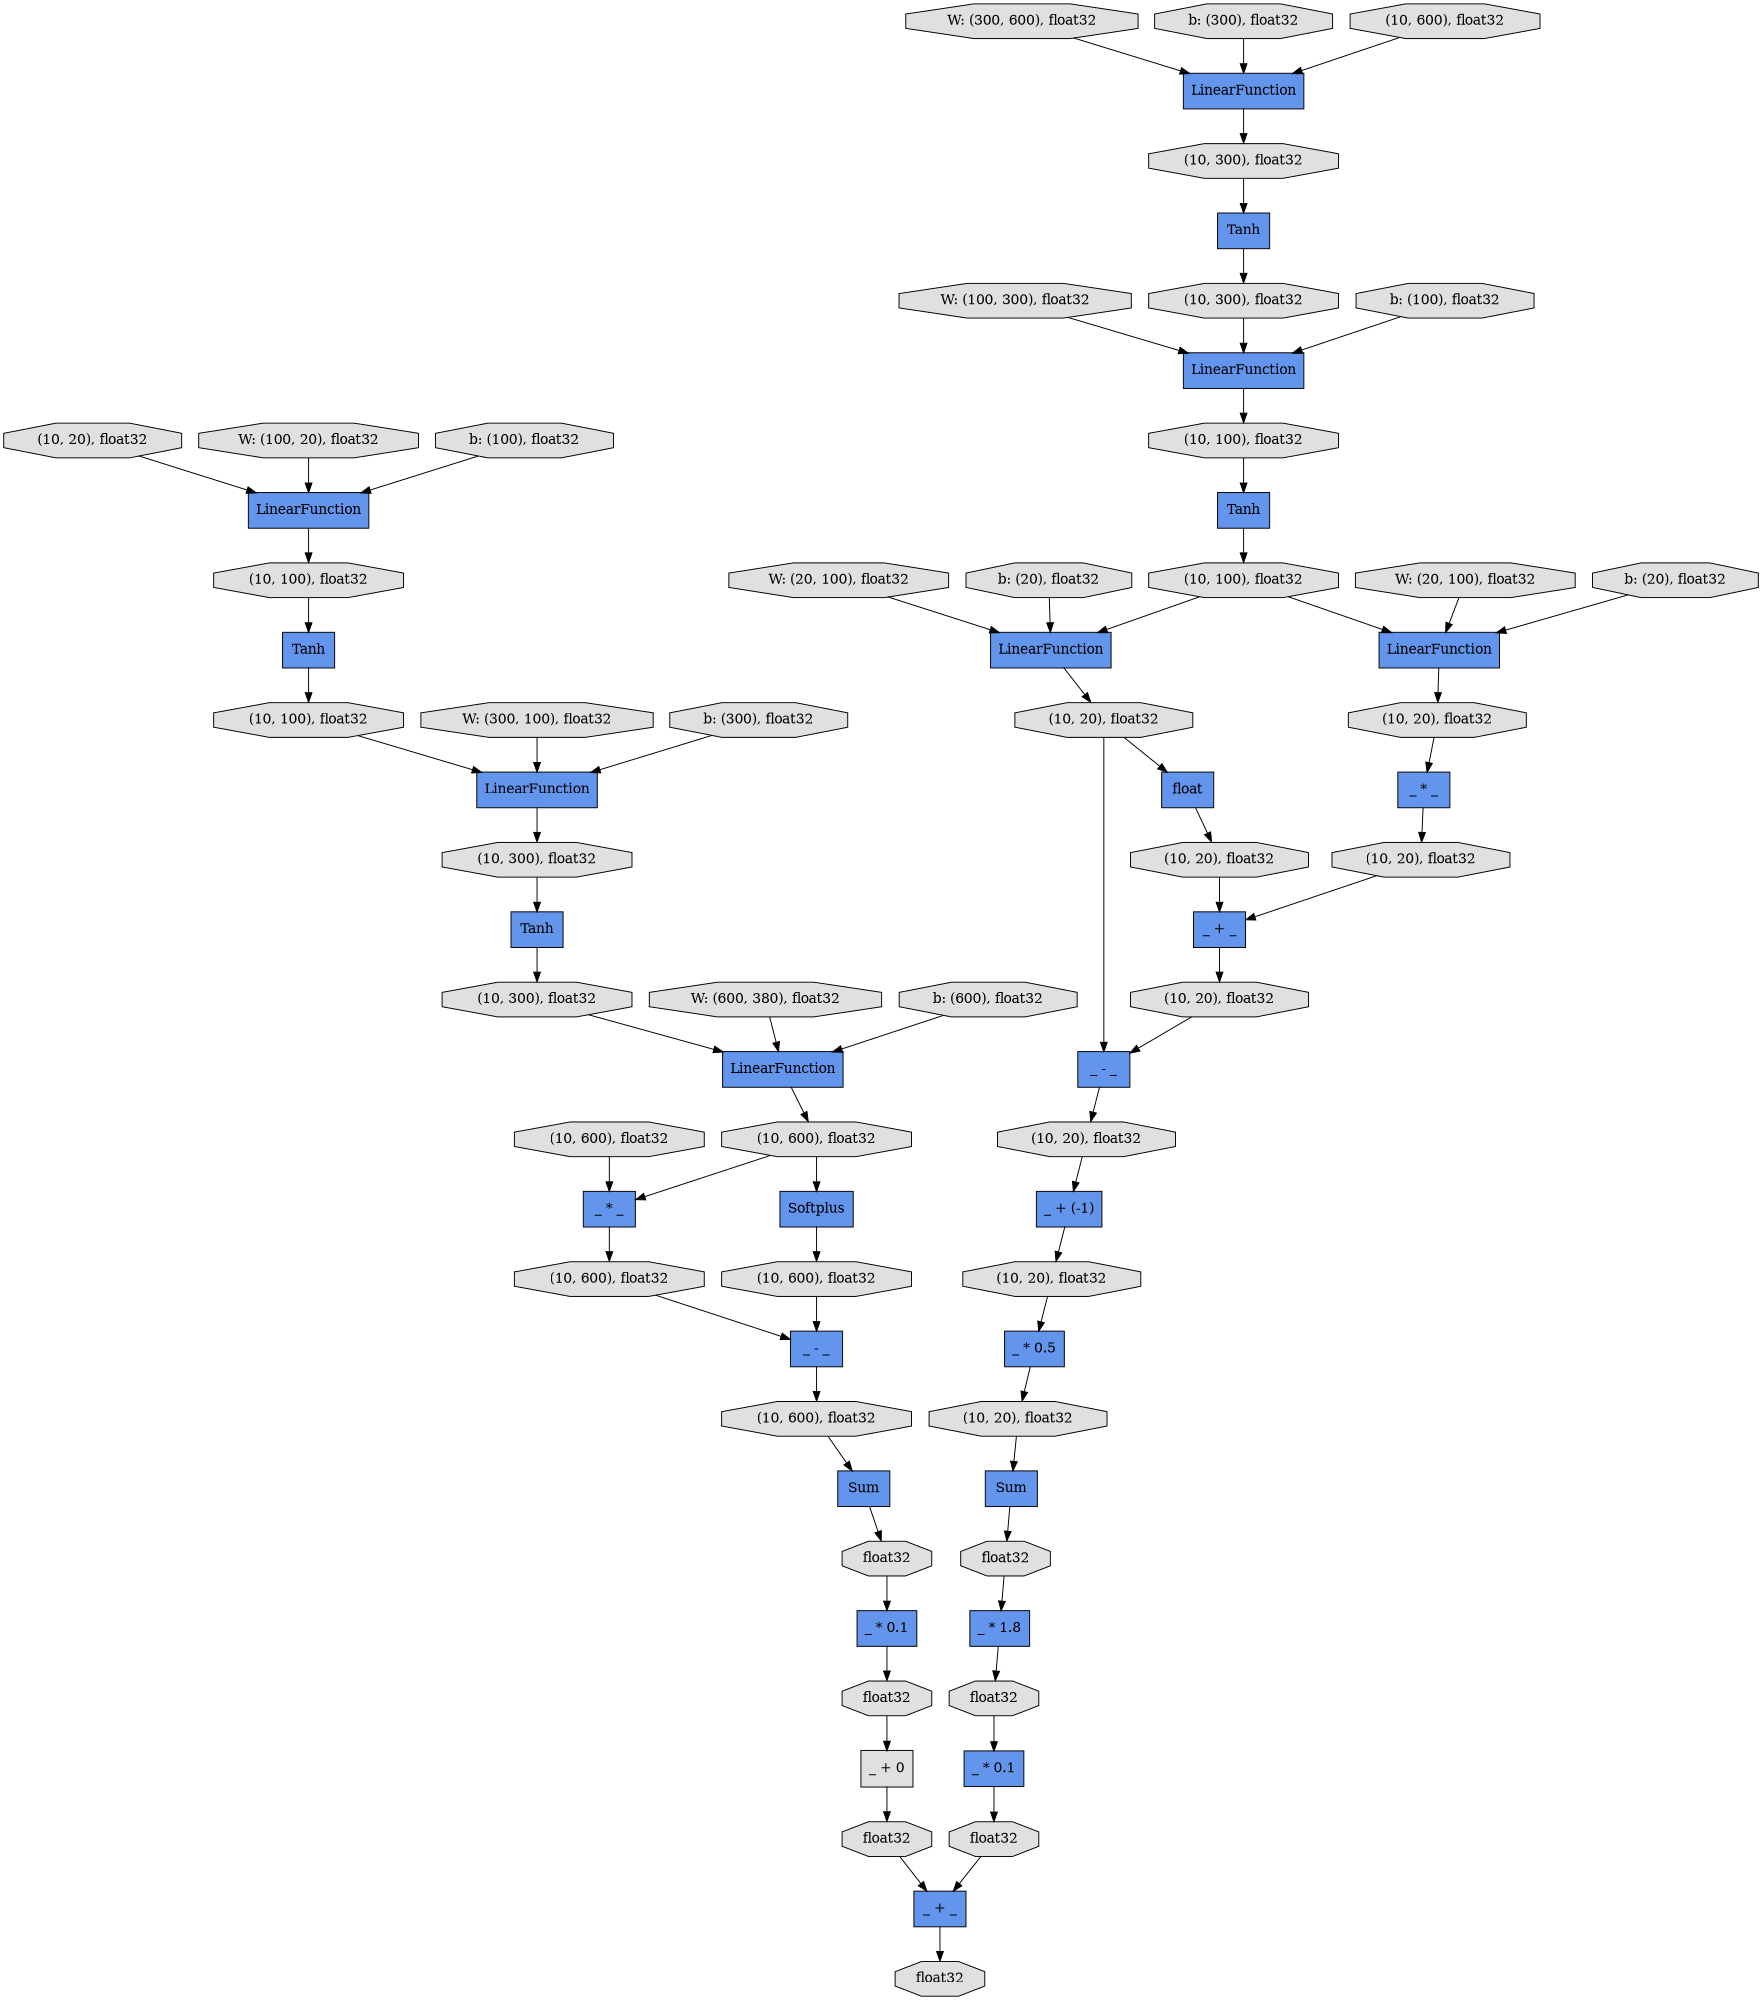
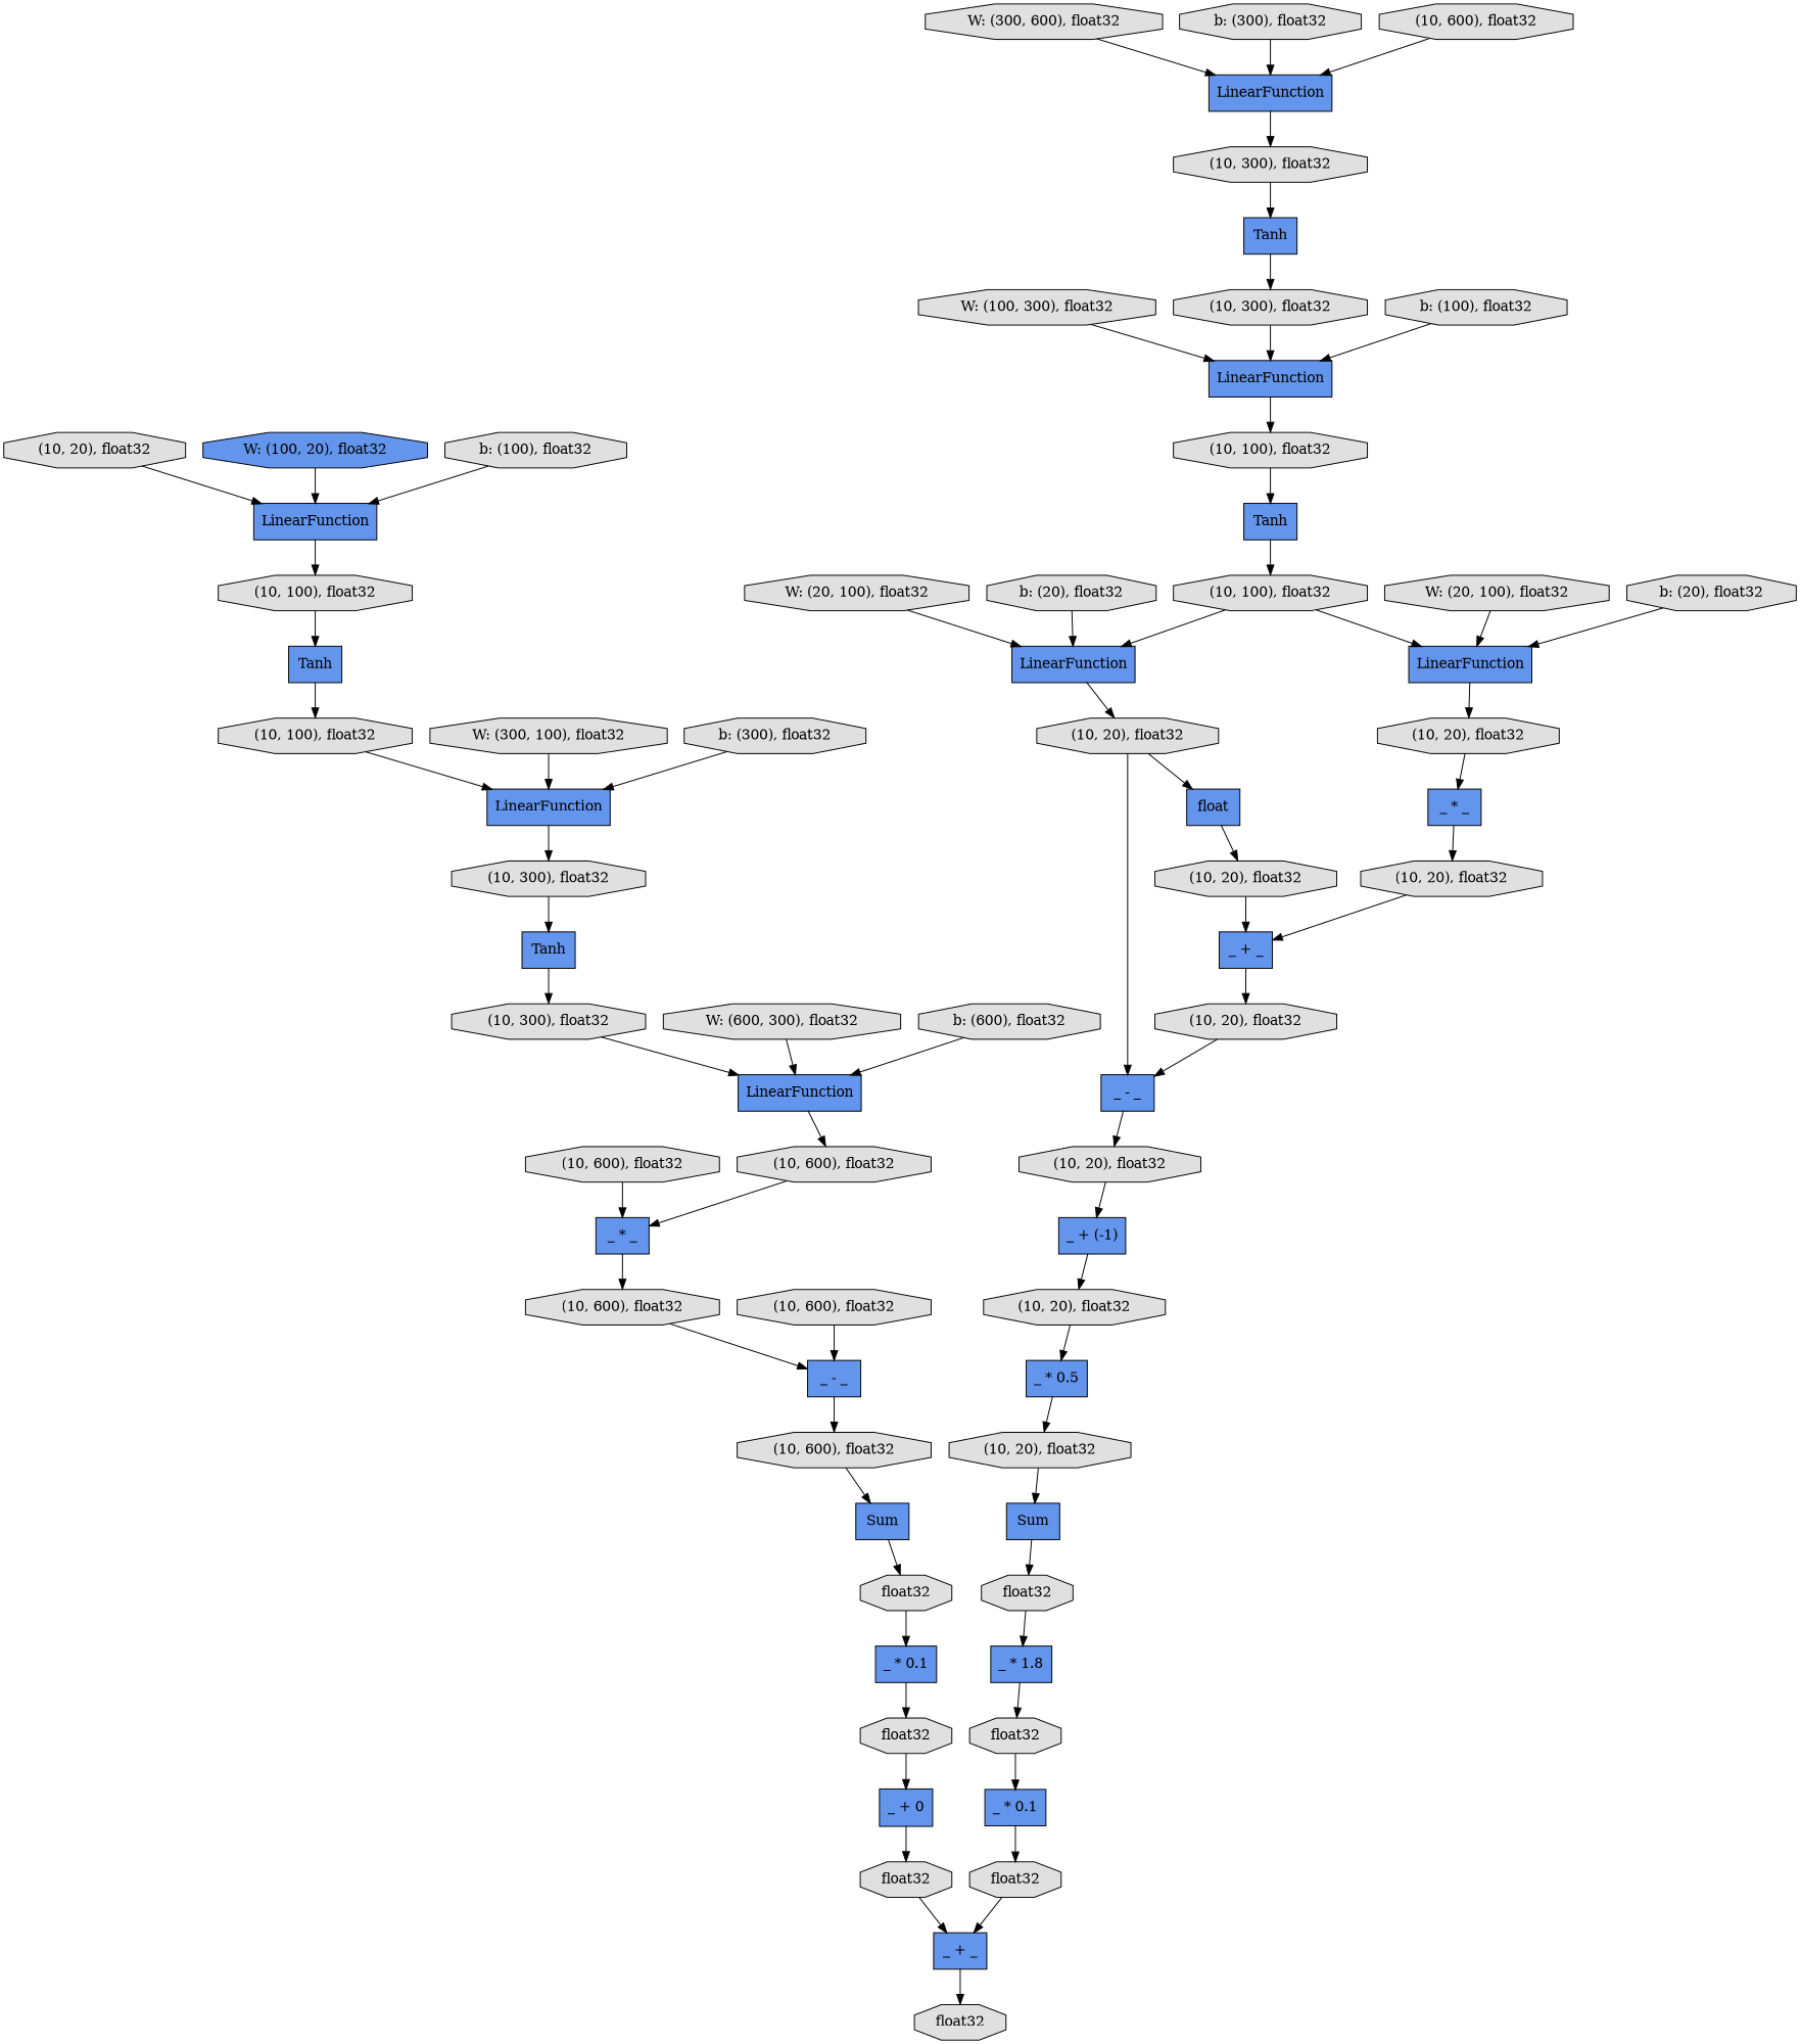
  digraph {
    rankdir=TB
    node [fillcolor="#E0E0E0" shape=octagon style=filled]
    n1 [fillcolor="#6495ED" label="_ * 0.1" shape=record]
    n2 [label=float32]
    n3 [fillcolor="#6495ED" label="_ + _" shape=record]
    n4 [fillcolor="#6495ED" label="_ * _" shape=record]
    n5 [label="(10, 600), float32"]
    n6 [fillcolor="#6495ED" label="_ - _" shape=record]
    n7 [fillcolor="#6495ED" label="_ * _" shape=record]
    n8 [label="(10, 20), float32"]
    n9 [fillcolor="#6495ED" label="_ + _" shape=record]
    n10 [label="W: (20, 100), float32"]
    n11 [fillcolor="#6495ED" label=LinearFunction shape=record]
    n12 [label="(10, 20), float32"]
    n13 [fillcolor="#6495ED" label=LinearFunction shape=record]
    n14 [label="(10, 100), float32"]
    n15 [fillcolor="#6495ED" label=Tanh shape=record]
    n16 [label=float32]
    n17 [fillcolor="#6495ED" label="_ * 1.8" shape=record]
    n18 [label=float32]
    n19 [label="(10, 20), float32"]
    n20 [fillcolor="#6495ED" label=Sum shape=record]
    n21 [label=float32]
    n22 [fillcolor="#6495ED" label="_ * 0.1" shape=record]
    n23 [label="(10, 20), float32"]
    n24 [label="(10, 20), float32"]
    n25 [label=float32]
    n26 [label="(10, 600), float32"]
    n27 [label="(10, 600), float32"]
    n28 [fillcolor="#6495ED" label="_ - _" shape=record]
    n29 [label="W: (300, 600), float32"]
    n30 [fillcolor="#6495ED" label=LinearFunction shape=record]
    n31 [label="(10, 300), float32"]
    n32 [label="b: (20), float32"]
    n33 [fillcolor="#6495ED" label=Tanh shape=record]
    n34 [label="(10, 300), float32"]
    n35 [fillcolor="#6495ED" label=LinearFunction shape=record]
    n36 [label="(10, 20), float32"]
    n37 [fillcolor="#6495ED" label="_ + (-1)" shape=record]
    n38 [label="(10, 100), float32"]
    n39 [fillcolor="#6495ED" label=LinearFunction shape=record]
    n40 [label="(10, 600), float32"]
    n41 [label="(10, 300), float32"]
-   n42 [label="W: (100, 20), float32"]
+   n42 [fillcolor="#6495ED" label="W: (100, 20), float32"]
    n43 [label="b: (300), float32"]
    n44 [label="(10, 20), float32"]
    n45 [fillcolor="#6495ED" label="_ * 0.5" shape=record]
    n46 [fillcolor="#6495ED" label=Tanh shape=record]
    n47 [label="b: (100), float32"]
    n48 [fillcolor="#6495ED" label=float shape=record]
    n49 [label="W: (100, 300), float32"]
    n50 [fillcolor="#6495ED" label=LinearFunction shape=record]
    n51 [label="(10, 100), float32"]
    n52 [label="(10, 600), float32"]
    n53 [fillcolor="#6495ED" label=Tanh shape=record]
    n54 [label="(10, 100), float32"]
    n55 [fillcolor="#6495ED" label=LinearFunction shape=record]
    n56 [label="(10, 20), float32"]
    n57 [fillcolor="#6495ED" label=Sum shape=record]
-   n58 [label="_ + 0" shape=record]
+   n58 [fillcolor="#6495ED" label="_ + 0" shape=record]
    n59 [label=float32]
    n60 [label="W: (300, 100), float32"]
    n61 [label="(10, 600), float32"]
-   n62 [fillcolor="#6495ED" label=Softplus shape=record]
    n63 [label="(10, 300), float32"]
    n64 [label=float32]
    n65 [label="(10, 20), float32"]
    n66 [label="b: (100), float32"]
    n67 [label="b: (300), float32"]
    n68 [label="W: (20, 100), float32"]
-   n69 [label="W: (600, 380), float32"]
+   n69 [label="W: (600, 300), float32"]
    n70 [label="b: (20), float32"]
    n71 [label="b: (600), float32"]
    n1 -> n2
    n2 -> n3
    n3 -> n25
    n4 -> n5
    n5 -> n6
    n6 -> n27
    n7 -> n8
    n8 -> n9
    n9 -> n24
    n10 -> n11
    n11 -> n12
    n12 -> n28
    n12 -> n48
    n13 -> n14
    n14 -> n15
    n15 -> n38
    n16 -> n17
    n17 -> n18
    n18 -> n1
    n19 -> n13
    n20 -> n21
    n21 -> n22
    n22 -> n64
    n23 -> n9
    n24 -> n28
    n26 -> n6
    n27 -> n20
    n28 -> n36
    n29 -> n30
    n30 -> n31
    n31 -> n46
    n32 -> n11
    n33 -> n34
    n34 -> n35
    n35 -> n61
    n36 -> n37
    n37 -> n44
    n38 -> n39
    n39 -> n41
    n40 -> n4
    n41 -> n33
    n42 -> n13
    n43 -> n30
    n44 -> n45
    n45 -> n56
    n46 -> n63
    n47 -> n13
    n48 -> n23
    n49 -> n50
    n50 -> n51
    n51 -> n53
    n52 -> n30
    n53 -> n54
    n54 -> n11
    n54 -> n55
    n55 -> n65
    n56 -> n57
    n57 -> n16
    n58 -> n59
    n59 -> n3
    n60 -> n39
    n61 -> n4
-   n61 -> n62
-   n62 -> n26
    n63 -> n50
    n64 -> n58
    n65 -> n7
    n66 -> n50
    n67 -> n39
    n68 -> n55
    n69 -> n35
    n70 -> n55
    n71 -> n35
  }
